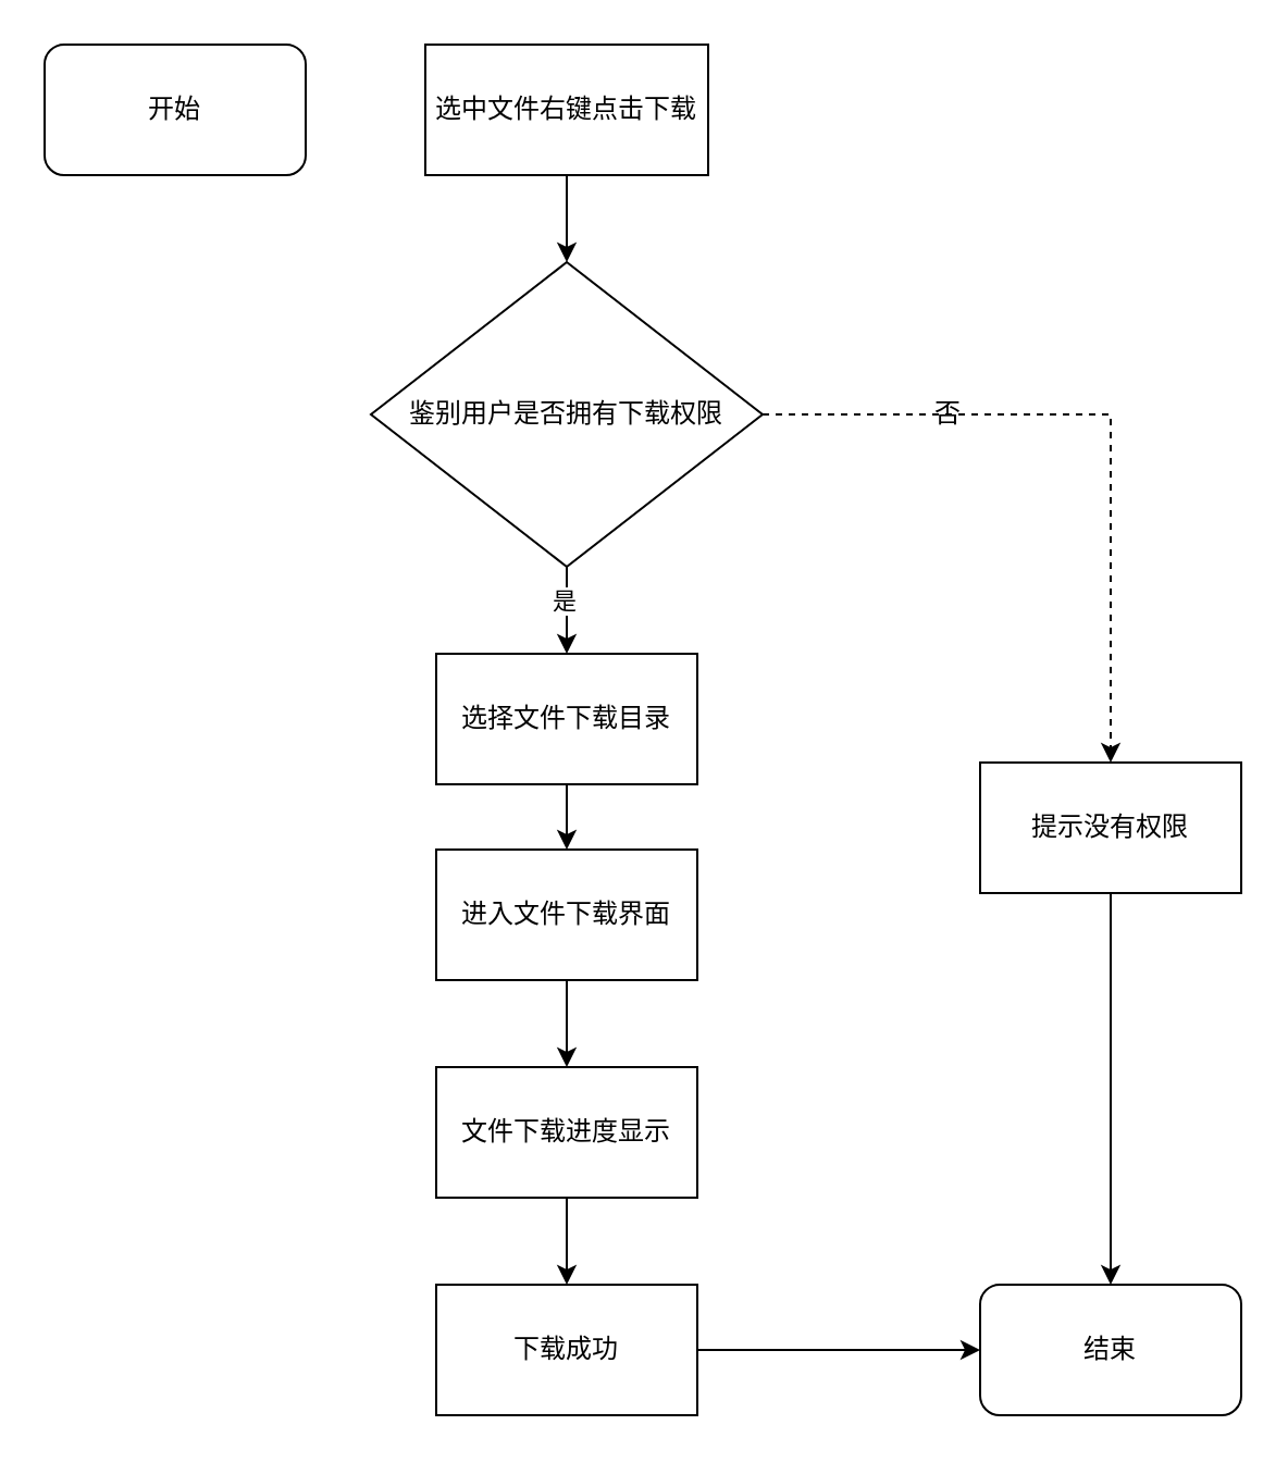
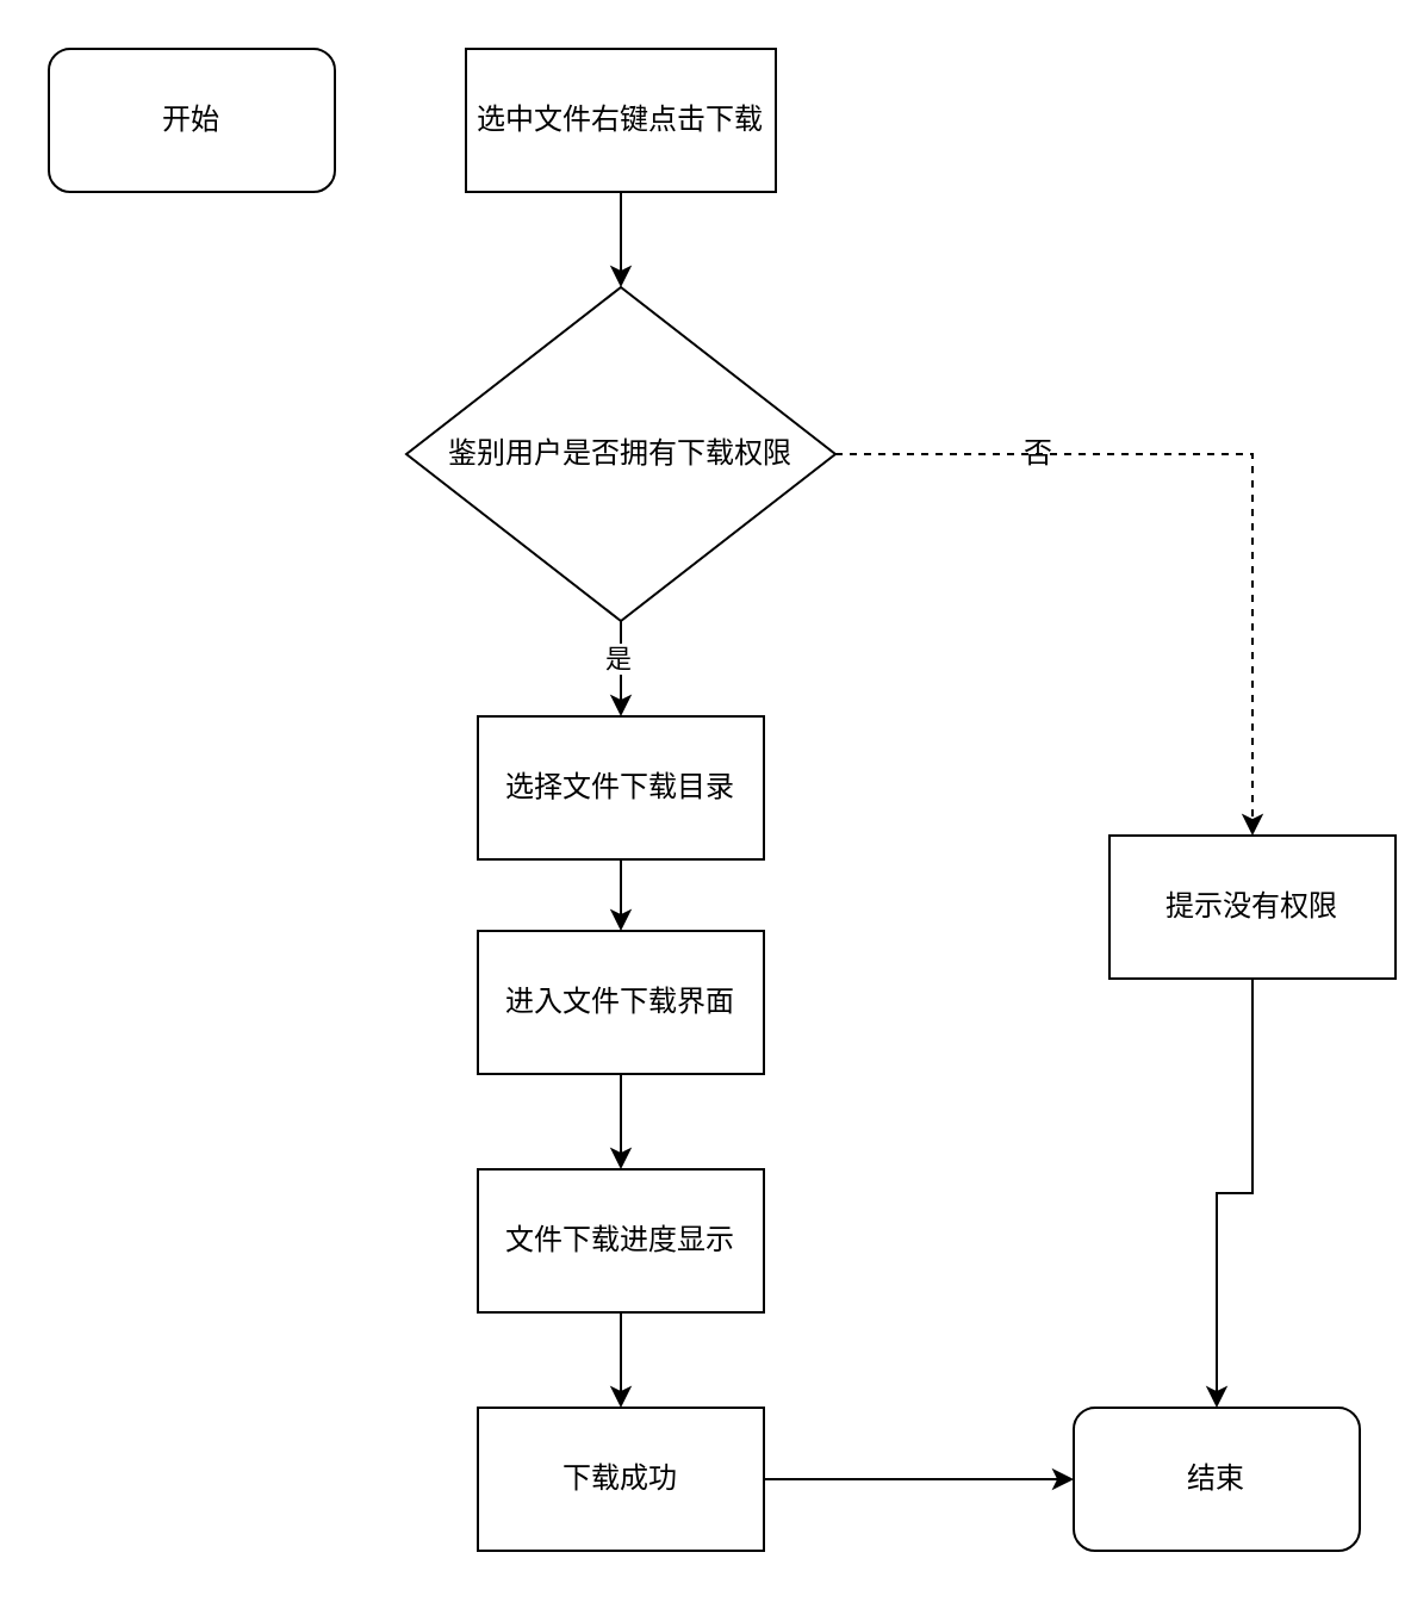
  <mxCell id="0" />
  <mxCell id="1" parent="0" />
  <mxCell id="2" value="开始&lt;br&gt;" style="rounded=1;whiteSpace=wrap;html=1;" vertex="1" parent="1"><mxGeometry x="20" y="20" width="120" height="60" as="geometry" /></mxCell>
  <mxCell id="3" style="edgeStyle=orthogonalEdgeStyle;rounded=0;orthogonalLoop=1;jettySize=auto;html=1;exitX=0.5;exitY=1;exitDx=0;exitDy=0;" edge="1" parent="1" source="4" target="17"><mxGeometry relative="1" as="geometry" /></mxCell>
  <mxCell id="4" value="选中文件右键点击下载" style="rounded=0;whiteSpace=wrap;html=1;" vertex="1" parent="1"><mxGeometry x="195" y="20" width="130" height="60" as="geometry" /></mxCell>
  <mxCell id="5" value="" style="edgeStyle=orthogonalEdgeStyle;rounded=0;orthogonalLoop=1;jettySize=auto;html=1;" edge="1" parent="1" source="6" target="8"><mxGeometry relative="1" as="geometry" /></mxCell>
  <mxCell id="6" value="选择文件下载目录" style="rounded=0;whiteSpace=wrap;html=1;" vertex="1" parent="1"><mxGeometry x="200" y="300" width="120" height="60" as="geometry" /></mxCell>
  <mxCell id="7" style="edgeStyle=orthogonalEdgeStyle;rounded=0;orthogonalLoop=1;jettySize=auto;html=1;exitX=0.5;exitY=1;exitDx=0;exitDy=0;" edge="1" parent="1" source="8" target="10"><mxGeometry relative="1" as="geometry" /></mxCell>
  <mxCell id="8" value="进入文件下载界面" style="rounded=0;whiteSpace=wrap;html=1;" vertex="1" parent="1"><mxGeometry x="200" y="390" width="120" height="60" as="geometry" /></mxCell>
  <mxCell id="9" value="" style="edgeStyle=orthogonalEdgeStyle;rounded=0;orthogonalLoop=1;jettySize=auto;html=1;" edge="1" parent="1" source="10" target="12"><mxGeometry relative="1" as="geometry" /></mxCell>
  <mxCell id="10" value="文件下载进度显示" style="rounded=0;whiteSpace=wrap;html=1;" vertex="1" parent="1"><mxGeometry x="200" y="490" width="120" height="60" as="geometry" /></mxCell>
  <mxCell id="11" style="edgeStyle=orthogonalEdgeStyle;rounded=0;orthogonalLoop=1;jettySize=auto;html=1;exitX=1;exitY=0.5;exitDx=0;exitDy=0;" edge="1" parent="1" source="12" target="13"><mxGeometry relative="1" as="geometry" /></mxCell>
  <mxCell id="12" value="下载成功" style="rounded=0;whiteSpace=wrap;html=1;" vertex="1" parent="1"><mxGeometry x="200" y="590" width="120" height="60" as="geometry" /></mxCell>
  <mxCell id="13" value="结束" style="rounded=1;whiteSpace=wrap;html=1;" vertex="1" parent="1"><mxGeometry x="450" y="590" width="120" height="60" as="geometry" /></mxCell>
  <mxCell id="14" style="edgeStyle=orthogonalEdgeStyle;rounded=0;orthogonalLoop=1;jettySize=auto;html=1;exitX=0.5;exitY=1;exitDx=0;exitDy=0;" edge="1" parent="1" source="17" target="6"><mxGeometry relative="1" as="geometry" /></mxCell>
  <mxCell id="15" value="是" style="edgeLabel;html=1;align=center;verticalAlign=middle;resizable=0;points=[];" vertex="1" connectable="0" parent="14"><mxGeometry x="-0.226" y="-2" relative="1" as="geometry"><mxPoint as="offset" /></mxGeometry></mxCell>
  <mxCell id="16" style="edgeStyle=orthogonalEdgeStyle;rounded=0;orthogonalLoop=1;jettySize=auto;html=1;exitX=1;exitY=0.5;exitDx=0;exitDy=0;entryX=0.5;entryY=0;entryDx=0;entryDy=0;dashed=1;" edge="1" parent="1" source="17" target="19"><mxGeometry relative="1" as="geometry"><mxPoint x="490" y="340" as="targetPoint" /></mxGeometry></mxCell>
  <mxCell id="17" value="鉴别用户是否拥有下载权限" style="rhombus;whiteSpace=wrap;html=1;" vertex="1" parent="1"><mxGeometry x="170" y="120" width="180" height="140" as="geometry" /></mxCell>
  <mxCell id="18" style="edgeStyle=orthogonalEdgeStyle;rounded=0;orthogonalLoop=1;jettySize=auto;html=1;exitX=0.5;exitY=1;exitDx=0;exitDy=0;" edge="1" parent="1" source="19" target="13"><mxGeometry relative="1" as="geometry" /></mxCell>
- <mxCell id="19" value="提示没有权限" style="rounded=0;whiteSpace=wrap;html=1;" vertex="1" parent="1"><mxGeometry x="450" y="350" width="120" height="60" as="geometry" /></mxCell>
+ <mxCell id="19" value="提示没有权限" style="rounded=0;whiteSpace=wrap;html=1;" vertex="1" parent="1"><mxGeometry x="465" y="350" width="120" height="60" as="geometry" /></mxCell>
  <mxCell id="20" value="否" style="text;html=1;align=center;verticalAlign=middle;resizable=0;points=[];autosize=1;strokeColor=none;fillColor=none;" vertex="1" parent="1"><mxGeometry x="420" y="180" width="30" height="20" as="geometry" /></mxCell>
